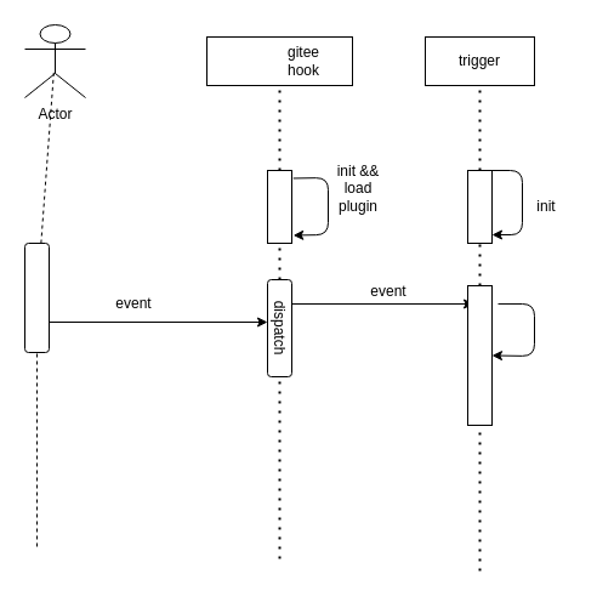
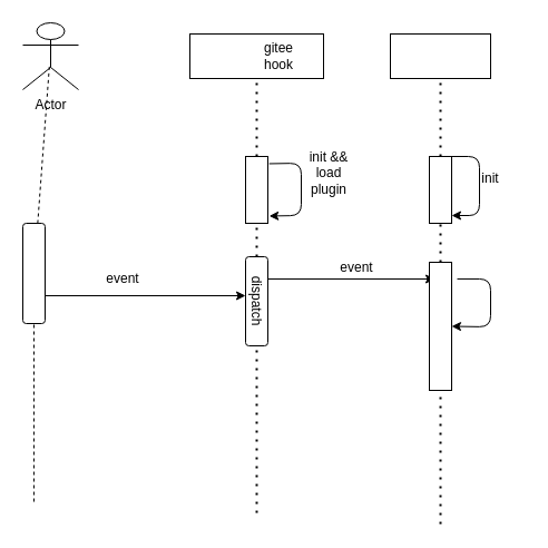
  <mxCell id="0" />
  <mxCell id="1" parent="0" />
  <mxCell id="2" value="Actor" style="shape=umlActor;verticalLabelPosition=bottom;verticalAlign=top;html=1;outlineConnect=0;" vertex="1" parent="1"><mxGeometry x="20" y="20" width="50" height="60" as="geometry" /></mxCell>
  <mxCell id="3" value="" style="endArrow=none;dashed=1;html=1;entryX=0.478;entryY=0.636;entryDx=0;entryDy=0;entryPerimeter=0;" edge="1" parent="1" source="4" target="2"><mxGeometry width="50" height="50" relative="1" as="geometry"><mxPoint x="30" y="440" as="sourcePoint" /><mxPoint x="270" y="200" as="targetPoint" /></mxGeometry></mxCell>
  <mxCell id="4" value="" style="rounded=1;whiteSpace=wrap;html=1;" vertex="1" parent="1"><mxGeometry x="20" y="200" width="20" height="90" as="geometry" /></mxCell>
  <mxCell id="5" value="" style="endArrow=none;dashed=1;html=1;entryX=0.5;entryY=1;entryDx=0;entryDy=0;" edge="1" parent="1" target="4"><mxGeometry width="50" height="50" relative="1" as="geometry"><mxPoint x="30" y="450" as="sourcePoint" /><mxPoint x="35" y="300" as="targetPoint" /></mxGeometry></mxCell>
  <mxCell id="6" value="event" style="text;html=1;strokeColor=none;fillColor=none;align=center;verticalAlign=middle;whiteSpace=wrap;rounded=0;" vertex="1" parent="1"><mxGeometry x="90" y="240" width="40" height="20" as="geometry" /></mxCell>
  <mxCell id="7" value="" style="rounded=0;whiteSpace=wrap;html=1;" vertex="1" parent="1"><mxGeometry x="170" y="30" width="120" height="40" as="geometry" /></mxCell>
  <mxCell id="8" value="gitee hook" style="text;html=1;strokeColor=none;fillColor=none;align=center;verticalAlign=middle;whiteSpace=wrap;rounded=0;" vertex="1" parent="1"><mxGeometry x="230" y="40" width="40" height="20" as="geometry" /></mxCell>
  <mxCell id="9" value="" style="endArrow=none;dashed=1;html=1;dashPattern=1 3;strokeWidth=2;entryX=0.5;entryY=1;entryDx=0;entryDy=0;" edge="1" parent="1" source="10" target="7"><mxGeometry width="50" height="50" relative="1" as="geometry"><mxPoint x="230" y="460" as="sourcePoint" /><mxPoint x="270" y="200" as="targetPoint" /></mxGeometry></mxCell>
  <mxCell id="10" value="" style="rounded=0;whiteSpace=wrap;html=1;" vertex="1" parent="1"><mxGeometry x="220" y="140" width="20" height="60" as="geometry" /></mxCell>
  <mxCell id="11" value="" style="endArrow=none;dashed=1;html=1;dashPattern=1 3;strokeWidth=2;entryX=0.5;entryY=1;entryDx=0;entryDy=0;" edge="1" parent="1" source="17" target="10"><mxGeometry width="50" height="50" relative="1" as="geometry"><mxPoint x="230" y="460" as="sourcePoint" /><mxPoint x="230" y="70" as="targetPoint" /></mxGeometry></mxCell>
  <mxCell id="12" value="" style="rounded=0;whiteSpace=wrap;html=1;" vertex="1" parent="1"><mxGeometry x="350" y="30" width="90" height="40" as="geometry" /></mxCell>
- <mxCell id="13" value="trigger" style="text;html=1;strokeColor=none;fillColor=none;align=center;verticalAlign=middle;whiteSpace=wrap;rounded=0;" vertex="1" parent="1"><mxGeometry x="375" y="40" width="40" height="20" as="geometry" /></mxCell>
  <mxCell id="14" value="" style="endArrow=none;dashed=1;html=1;dashPattern=1 3;strokeWidth=2;entryX=0.5;entryY=1;entryDx=0;entryDy=0;" edge="1" parent="1" source="22" target="12"><mxGeometry width="50" height="50" relative="1" as="geometry"><mxPoint x="395" y="470" as="sourcePoint" /><mxPoint x="270" y="200" as="targetPoint" /></mxGeometry></mxCell>
  <mxCell id="15" value="" style="endArrow=classic;html=1;exitX=1.06;exitY=0.108;exitDx=0;exitDy=0;exitPerimeter=0;entryX=1.06;entryY=0.891;entryDx=0;entryDy=0;entryPerimeter=0;" edge="1" parent="1" source="10" target="10"><mxGeometry width="50" height="50" relative="1" as="geometry"><mxPoint x="220" y="150" as="sourcePoint" /><mxPoint x="260" y="250" as="targetPoint" /><Array as="points"><mxPoint x="270" y="146" /><mxPoint x="270" y="193" /></Array></mxGeometry></mxCell>
  <mxCell id="16" value="init &amp;amp;&amp;amp;&lt;br&gt;load plugin" style="text;html=1;strokeColor=none;fillColor=none;align=center;verticalAlign=middle;whiteSpace=wrap;rounded=0;" vertex="1" parent="1"><mxGeometry x="275" y="145" width="40" height="20" as="geometry" /></mxCell>
  <mxCell id="17" value="" style="rounded=1;whiteSpace=wrap;html=1;" vertex="1" parent="1"><mxGeometry x="220" y="230" width="20" height="80" as="geometry" /></mxCell>
  <mxCell id="18" value="" style="endArrow=none;dashed=1;html=1;dashPattern=1 3;strokeWidth=2;entryX=0.5;entryY=1;entryDx=0;entryDy=0;" edge="1" parent="1" target="17"><mxGeometry width="50" height="50" relative="1" as="geometry"><mxPoint x="230" y="460" as="sourcePoint" /><mxPoint x="230" y="200" as="targetPoint" /></mxGeometry></mxCell>
  <mxCell id="19" value="dispatch" style="text;html=1;strokeColor=none;fillColor=none;align=center;verticalAlign=middle;whiteSpace=wrap;rounded=0;rotation=90;" vertex="1" parent="1"><mxGeometry x="210" y="260" width="40" height="20" as="geometry" /></mxCell>
  <mxCell id="20" value="" style="endArrow=classic;html=1;" edge="1" parent="1"><mxGeometry width="50" height="50" relative="1" as="geometry"><mxPoint x="40" y="265" as="sourcePoint" /><mxPoint x="220" y="265" as="targetPoint" /></mxGeometry></mxCell>
  <mxCell id="21" value="" style="endArrow=classic;html=1;exitX=1;exitY=0.25;exitDx=0;exitDy=0;" edge="1" parent="1" source="17"><mxGeometry width="50" height="50" relative="1" as="geometry"><mxPoint x="-140" y="240" as="sourcePoint" /><mxPoint x="390" y="250" as="targetPoint" /></mxGeometry></mxCell>
  <mxCell id="22" value="" style="rounded=0;whiteSpace=wrap;html=1;" vertex="1" parent="1"><mxGeometry x="385" y="140" width="20" height="60" as="geometry" /></mxCell>
  <mxCell id="23" value="" style="endArrow=none;dashed=1;html=1;dashPattern=1 3;strokeWidth=2;entryX=0.5;entryY=1;entryDx=0;entryDy=0;" edge="1" parent="1" source="26" target="22"><mxGeometry width="50" height="50" relative="1" as="geometry"><mxPoint x="395" y="470" as="sourcePoint" /><mxPoint x="395" y="70" as="targetPoint" /></mxGeometry></mxCell>
  <mxCell id="24" value="" style="endArrow=classic;html=1;exitX=1;exitY=0;exitDx=0;exitDy=0;" edge="1" parent="1" source="22"><mxGeometry width="50" height="50" relative="1" as="geometry"><mxPoint x="500" y="240" as="sourcePoint" /><mxPoint x="405" y="193" as="targetPoint" /><Array as="points"><mxPoint x="430" y="140" /><mxPoint x="430" y="193" /></Array></mxGeometry></mxCell>
- <mxCell id="25" value="init" style="text;html=1;strokeColor=none;fillColor=none;align=center;verticalAlign=middle;whiteSpace=wrap;rounded=0;" vertex="1" parent="1"><mxGeometry x="430" y="160" width="40" height="20" as="geometry" /></mxCell>
+ <mxCell id="25" value="init" style="text;html=1;strokeColor=none;fillColor=none;align=center;verticalAlign=middle;whiteSpace=wrap;rounded=0;" vertex="1" parent="1"><mxGeometry x="420" y="150" width="40" height="20" as="geometry" /></mxCell>
  <mxCell id="26" value="" style="rounded=0;whiteSpace=wrap;html=1;" vertex="1" parent="1"><mxGeometry x="385" y="235" width="20" height="115" as="geometry" /></mxCell>
  <mxCell id="27" value="" style="endArrow=none;dashed=1;html=1;dashPattern=1 3;strokeWidth=2;entryX=0.5;entryY=1;entryDx=0;entryDy=0;" edge="1" parent="1" target="26"><mxGeometry width="50" height="50" relative="1" as="geometry"><mxPoint x="395" y="470" as="sourcePoint" /><mxPoint x="395" y="200" as="targetPoint" /></mxGeometry></mxCell>
  <mxCell id="28" value="" style="endArrow=classic;html=1;exitX=1.25;exitY=0.13;exitDx=0;exitDy=0;exitPerimeter=0;entryX=1;entryY=0.5;entryDx=0;entryDy=0;" edge="1" parent="1" source="26" target="26"><mxGeometry width="50" height="50" relative="1" as="geometry"><mxPoint x="440" y="290" as="sourcePoint" /><mxPoint x="440" y="320" as="targetPoint" /><Array as="points"><mxPoint x="440" y="250" /><mxPoint x="440" y="293" /></Array></mxGeometry></mxCell>
  <mxCell id="29" value="event" style="text;html=1;strokeColor=none;fillColor=none;align=center;verticalAlign=middle;whiteSpace=wrap;rounded=0;" vertex="1" parent="1"><mxGeometry x="300" y="230" width="40" height="20" as="geometry" /></mxCell>
